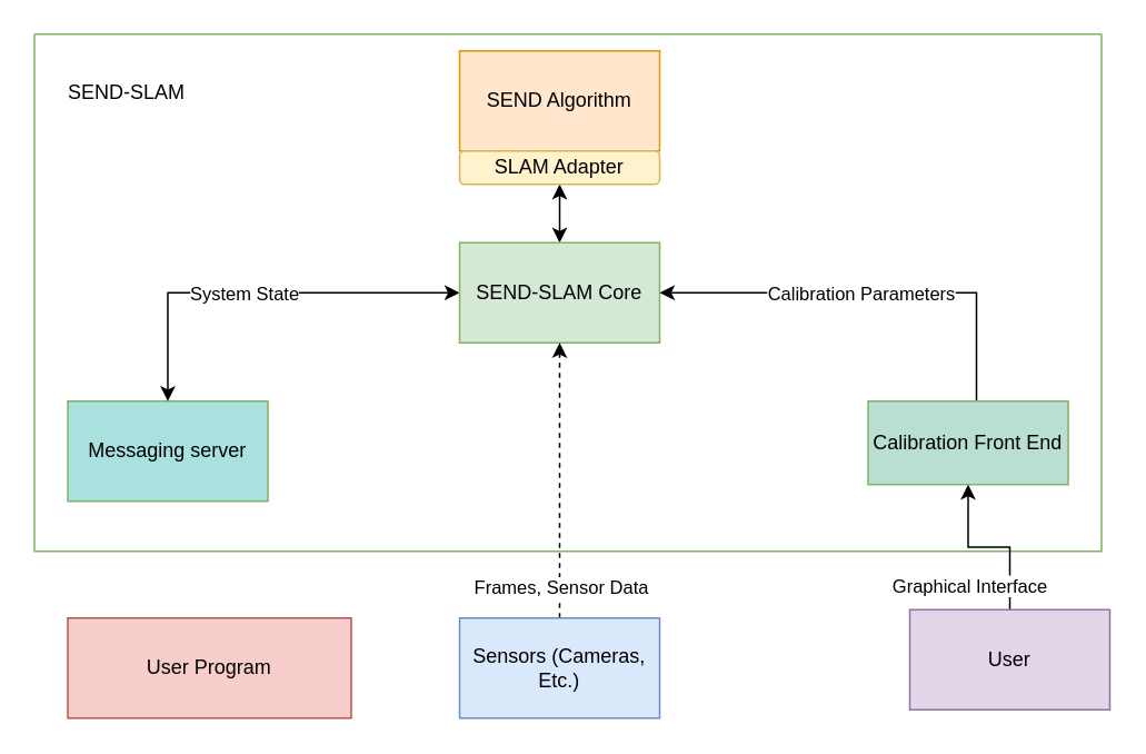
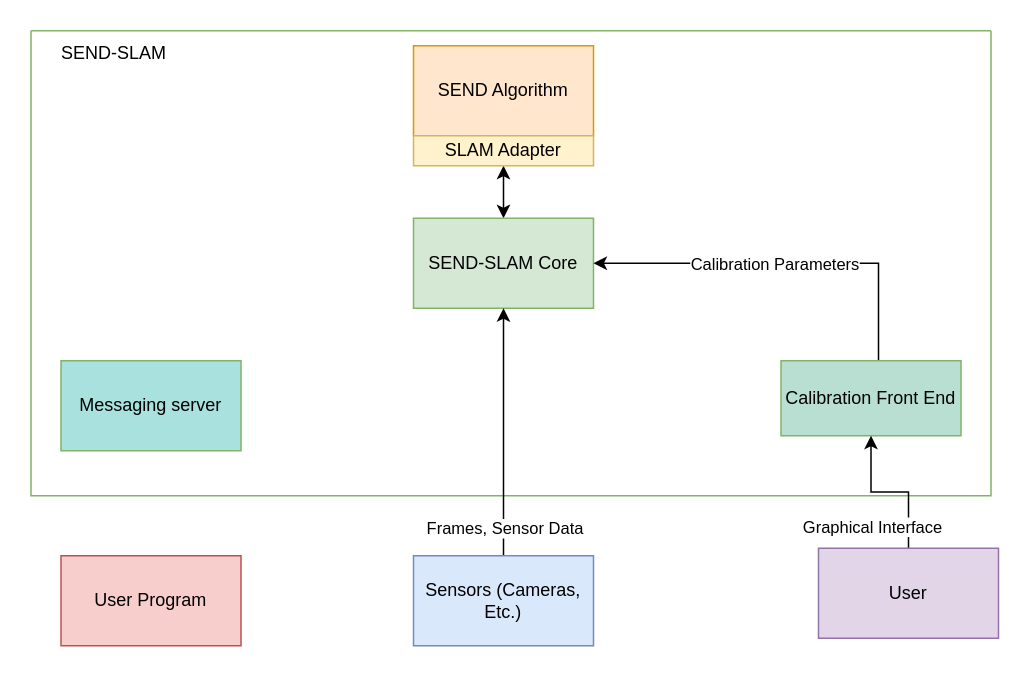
  <mxCell id="0" />
  <mxCell id="1" parent="0" />
- <mxCell id="2" value="User Program" style="rounded=0;whiteSpace=wrap;html=1;fillColor=#f8cecc;strokeColor=#b85450;" vertex="1" parent="1"><mxGeometry x="40" y="370" width="170" height="60" as="geometry" /></mxCell>
+ <mxCell id="2" value="User Program" style="rounded=0;whiteSpace=wrap;html=1;fillColor=#f8cecc;strokeColor=#b85450;" vertex="1" parent="1"><mxGeometry x="40" y="370" width="120" height="60" as="geometry" /></mxCell>
  <mxCell id="3" value="" style="swimlane;startSize=0;fillColor=#d5e8d4;strokeColor=#82b366;" vertex="1" parent="1"><mxGeometry x="20" y="20" width="640" height="310" as="geometry" /></mxCell>
  <mxCell id="4" value="Messaging server" style="rounded=0;whiteSpace=wrap;html=1;fillColor=#A8E1DD;strokeColor=#82b366;" vertex="1" parent="3"><mxGeometry x="20" y="220" width="120" height="60" as="geometry" /></mxCell>
- <mxCell id="5" value="SEND-SLAM" style="text;html=1;align=center;verticalAlign=middle;resizable=0;points=[];autosize=1;strokeColor=none;fillColor=none;" vertex="1" parent="3"><mxGeometry x="10" y="20" width="90" height="30" as="geometry" /></mxCell>
- <mxCell id="6" style="edgeStyle=orthogonalEdgeStyle;rounded=0;orthogonalLoop=1;jettySize=auto;html=1;entryX=0.5;entryY=0;entryDx=0;entryDy=0;startArrow=classic;startFill=1;" edge="1" parent="3" source="9" target="4"><mxGeometry relative="1" as="geometry" /></mxCell>
- <mxCell id="7" value="System State" style="edgeLabel;html=1;align=center;verticalAlign=middle;resizable=0;points=[];" vertex="1" connectable="0" parent="6"><mxGeometry x="-0.158" relative="1" as="geometry"><mxPoint x="-29" as="offset" /></mxGeometry></mxCell>
+ <mxCell id="5" value="SEND-SLAM" style="text;html=1;align=center;verticalAlign=middle;resizable=0;points=[];autosize=1;strokeColor=none;fillColor=none;" vertex="1" parent="3"><mxGeometry x="10" width="90" height="30" as="geometry" /></mxCell>
  <mxCell id="8" style="edgeStyle=orthogonalEdgeStyle;rounded=0;orthogonalLoop=1;jettySize=auto;html=1;entryX=0.5;entryY=1;entryDx=0;entryDy=0;startArrow=classic;startFill=1;" edge="1" parent="3" source="9" target="14"><mxGeometry relative="1" as="geometry" /></mxCell>
  <mxCell id="9" value="SEND-SLAM Core" style="rounded=0;whiteSpace=wrap;html=1;fillColor=#d5e8d4;strokeColor=#82b366;" vertex="1" parent="3"><mxGeometry x="255" y="125" width="120" height="60" as="geometry" /></mxCell>
  <mxCell id="10" style="edgeStyle=orthogonalEdgeStyle;rounded=0;orthogonalLoop=1;jettySize=auto;html=1;entryX=1;entryY=0.5;entryDx=0;entryDy=0;exitX=0.5;exitY=0;exitDx=0;exitDy=0;" edge="1" parent="3" target="9"><mxGeometry relative="1" as="geometry"><mxPoint x="610" y="220" as="sourcePoint" /><mxPoint x="425" y="155" as="targetPoint" /><Array as="points"><mxPoint x="565" y="220" /><mxPoint x="565" y="155" /></Array></mxGeometry></mxCell>
  <mxCell id="11" value="Calibration Parameters" style="edgeLabel;html=1;align=center;verticalAlign=middle;resizable=0;points=[];" vertex="1" connectable="0" parent="10"><mxGeometry x="0.126" relative="1" as="geometry"><mxPoint x="-11" as="offset" /></mxGeometry></mxCell>
  <mxCell id="12" value="Calibration Front End" style="rounded=0;whiteSpace=wrap;html=1;fillColor=#B9DFD2;strokeColor=#82b366;" vertex="1" parent="3"><mxGeometry x="500" y="220" width="120" height="50" as="geometry" /></mxCell>
  <mxCell id="13" value="SEND Algorithm" style="rounded=0;whiteSpace=wrap;html=1;fillColor=#ffe6cc;strokeColor=#d79b00;" vertex="1" parent="3"><mxGeometry x="255" y="10" width="120" height="60" as="geometry" /></mxCell>
- <mxCell id="14" value="SLAM Adapter" style="whiteSpace=wrap;html=1;fillColor=#fff2cc;strokeColor=#d6b656;rounded=1;" vertex="1" parent="3"><mxGeometry x="255" y="70" width="120" height="20" as="geometry" /></mxCell>
- <mxCell id="15" style="edgeStyle=orthogonalEdgeStyle;rounded=0;orthogonalLoop=1;jettySize=auto;html=1;entryX=0.5;entryY=1;entryDx=0;entryDy=0;dashed=1;" edge="1" parent="1" source="17" target="9"><mxGeometry relative="1" as="geometry" /></mxCell>
+ <mxCell id="14" value="SLAM Adapter" style="rounded=0;whiteSpace=wrap;html=1;fillColor=#fff2cc;strokeColor=#d6b656;" vertex="1" parent="3"><mxGeometry x="255" y="70" width="120" height="20" as="geometry" /></mxCell>
+ <mxCell id="15" style="edgeStyle=orthogonalEdgeStyle;rounded=0;orthogonalLoop=1;jettySize=auto;html=1;entryX=0.5;entryY=1;entryDx=0;entryDy=0;" edge="1" parent="1" source="17" target="9"><mxGeometry relative="1" as="geometry" /></mxCell>
  <mxCell id="16" value="Frames, Sensor Data" style="edgeLabel;html=1;align=center;verticalAlign=middle;resizable=0;points=[];" vertex="1" connectable="0" parent="15"><mxGeometry x="-0.376" y="-3" relative="1" as="geometry"><mxPoint x="-3" y="32" as="offset" /></mxGeometry></mxCell>
  <mxCell id="17" value="Sensors (Cameras, Etc.)" style="rounded=0;whiteSpace=wrap;html=1;fillColor=#dae8fc;strokeColor=#6c8ebf;" vertex="1" parent="1"><mxGeometry x="275" y="370" width="120" height="60" as="geometry" /></mxCell>
  <mxCell id="18" style="edgeStyle=orthogonalEdgeStyle;rounded=0;orthogonalLoop=1;jettySize=auto;html=1;entryX=0.5;entryY=1;entryDx=0;entryDy=0;" edge="1" parent="1" source="19" target="12"><mxGeometry relative="1" as="geometry" /></mxCell>
  <mxCell id="19" value="User" style="rounded=0;whiteSpace=wrap;html=1;fillColor=#e1d5e7;strokeColor=#9673a6;" vertex="1" parent="1"><mxGeometry x="545" y="365" width="120" height="60" as="geometry" /></mxCell>
  <mxCell id="20" value="Graphical Interface" style="edgeLabel;html=1;align=center;verticalAlign=middle;resizable=0;points=[];" vertex="1" connectable="0" parent="1"><mxGeometry x="580" y="350" as="geometry" /></mxCell>
